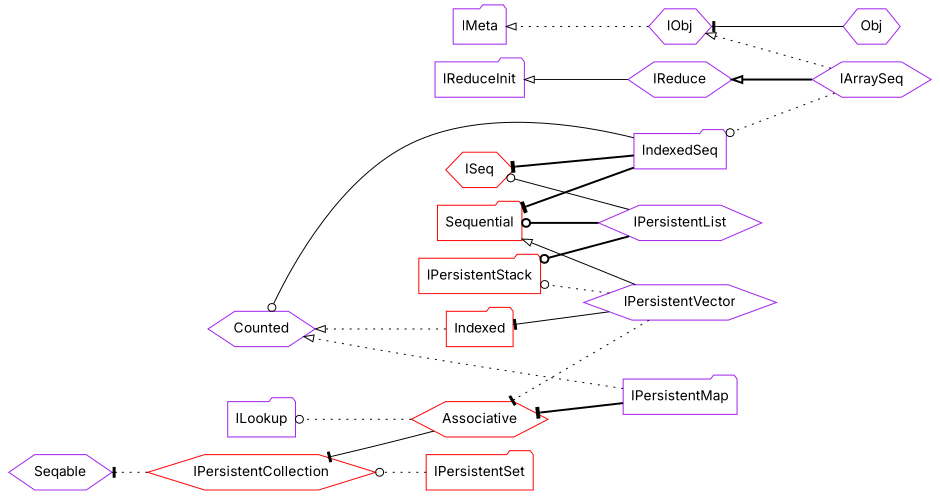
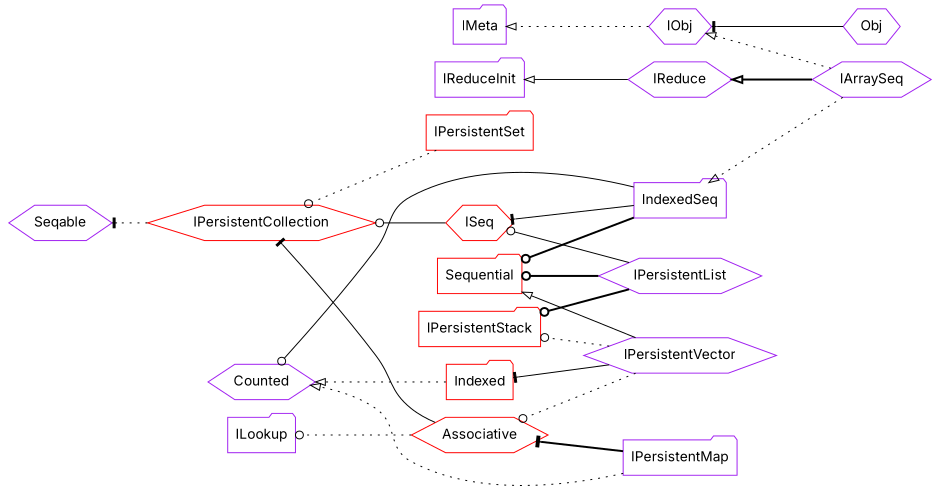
  strict digraph {
    fontname=Inter
    rankdir=RL
    node [color=purple fontname=Inter shape=hexagon]
    edge [arrowhead=odot fontname=Inter style=dotted]
    IObj
    IMeta [shape=folder]
    Obj
    Sequential [color=red shape=folder]
    IPersistentCollection [color=red]
    Seqable
    ISeq [color=red]
    Indexed [color=red shape=folder]
    Counted
    IReduce
    IReduceInit [shape=folder]
    Associative [color=red]
    ILookup [shape=folder]
    IArraySeq
    IndexedSeq [shape=folder]
    IPersistentList
    IPersistentStack [color=red shape=folder]
    IPersistentMap [shape=folder]
    IPersistentSet [color=red shape=folder]
    IPersistentVector
    subgraph sub_1 {
      IObj
      IMeta
      Obj
    }
    subgraph sub_2 {
      Sequential
      IPersistentCollection
      Seqable
      ISeq
      Indexed
      Counted
    }
    subgraph sub_3 {
      IReduce
      IReduceInit
    }
    subgraph sub_4 {
      IPersistentCollection
      Associative
      ILookup
    }
    subgraph sub_5 {
      IObj
      Sequential
      IPersistentCollection
      ISeq
      Indexed
      Counted
      IReduce
      Associative
      IArraySeq
      IndexedSeq
      IPersistentList
      IPersistentStack
      IPersistentMap
      IPersistentSet
      IPersistentVector
    }
    IObj -> IMeta [arrowhead=onormal]
    Obj -> IObj [arrowhead=tee style=solid]
    IPersistentCollection -> Seqable [arrowhead=tee]
+   ISeq -> IPersistentCollection [style=solid]
    Indexed -> Counted [arrowhead=onormal]
    IReduce -> IReduceInit [arrowhead=onormal style=solid]
    Associative -> IPersistentCollection [arrowhead=tee style=solid]
    Associative -> ILookup
    IArraySeq -> IObj [arrowhead=onormal]
    IArraySeq -> IReduce [arrowhead=onormal style=bold]
-   IArraySeq -> IndexedSeq
-   IndexedSeq -> Sequential [arrowhead=tee style=bold]
-   IndexedSeq -> ISeq [arrowhead=tee style=bold]
+   IArraySeq -> IndexedSeq [arrowhead=onormal]
+   IndexedSeq -> Sequential [style=bold]
+   IndexedSeq -> ISeq [arrowhead=tee style=solid]
    IndexedSeq -> Counted [style=solid]
    IPersistentList -> Sequential [style=bold]
    IPersistentList -> ISeq [style=solid]
    IPersistentList -> IPersistentStack [style=bold]
    IPersistentMap -> Counted [arrowhead=onormal]
    IPersistentMap -> Associative [arrowhead=tee style=bold]
    IPersistentSet -> IPersistentCollection
    IPersistentVector -> Sequential [arrowhead=onormal style=solid]
    IPersistentVector -> Indexed [arrowhead=tee style=solid]
-   IPersistentVector -> Associative [arrowhead=tee]
+   IPersistentVector -> Associative
    IPersistentVector -> IPersistentStack
  }
